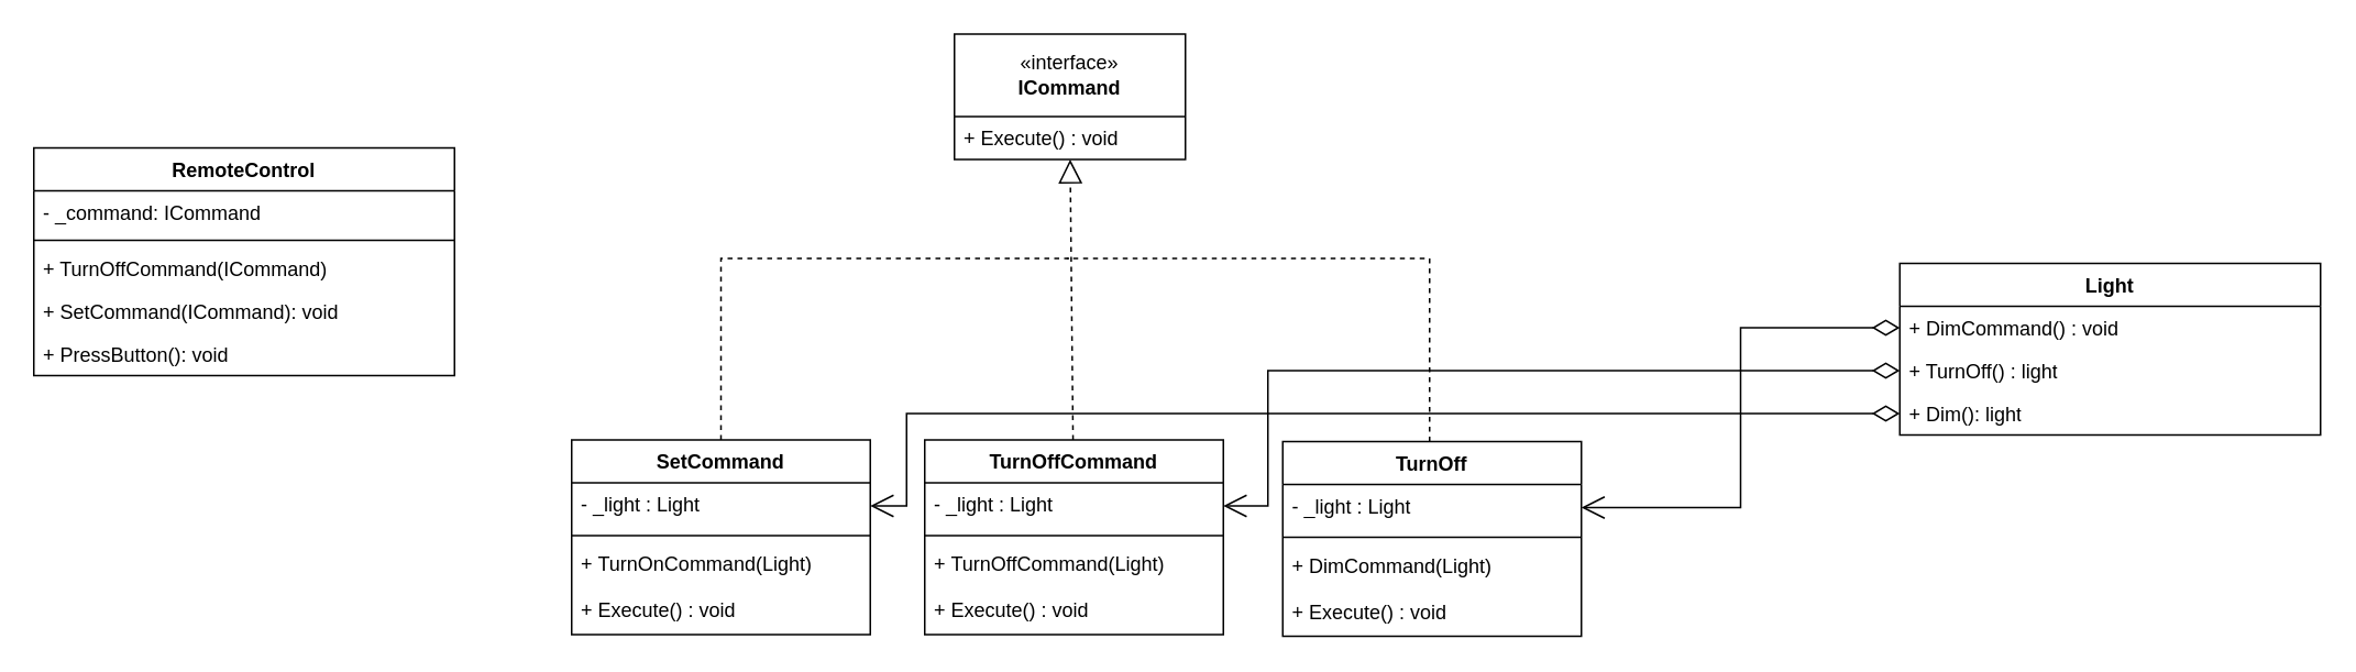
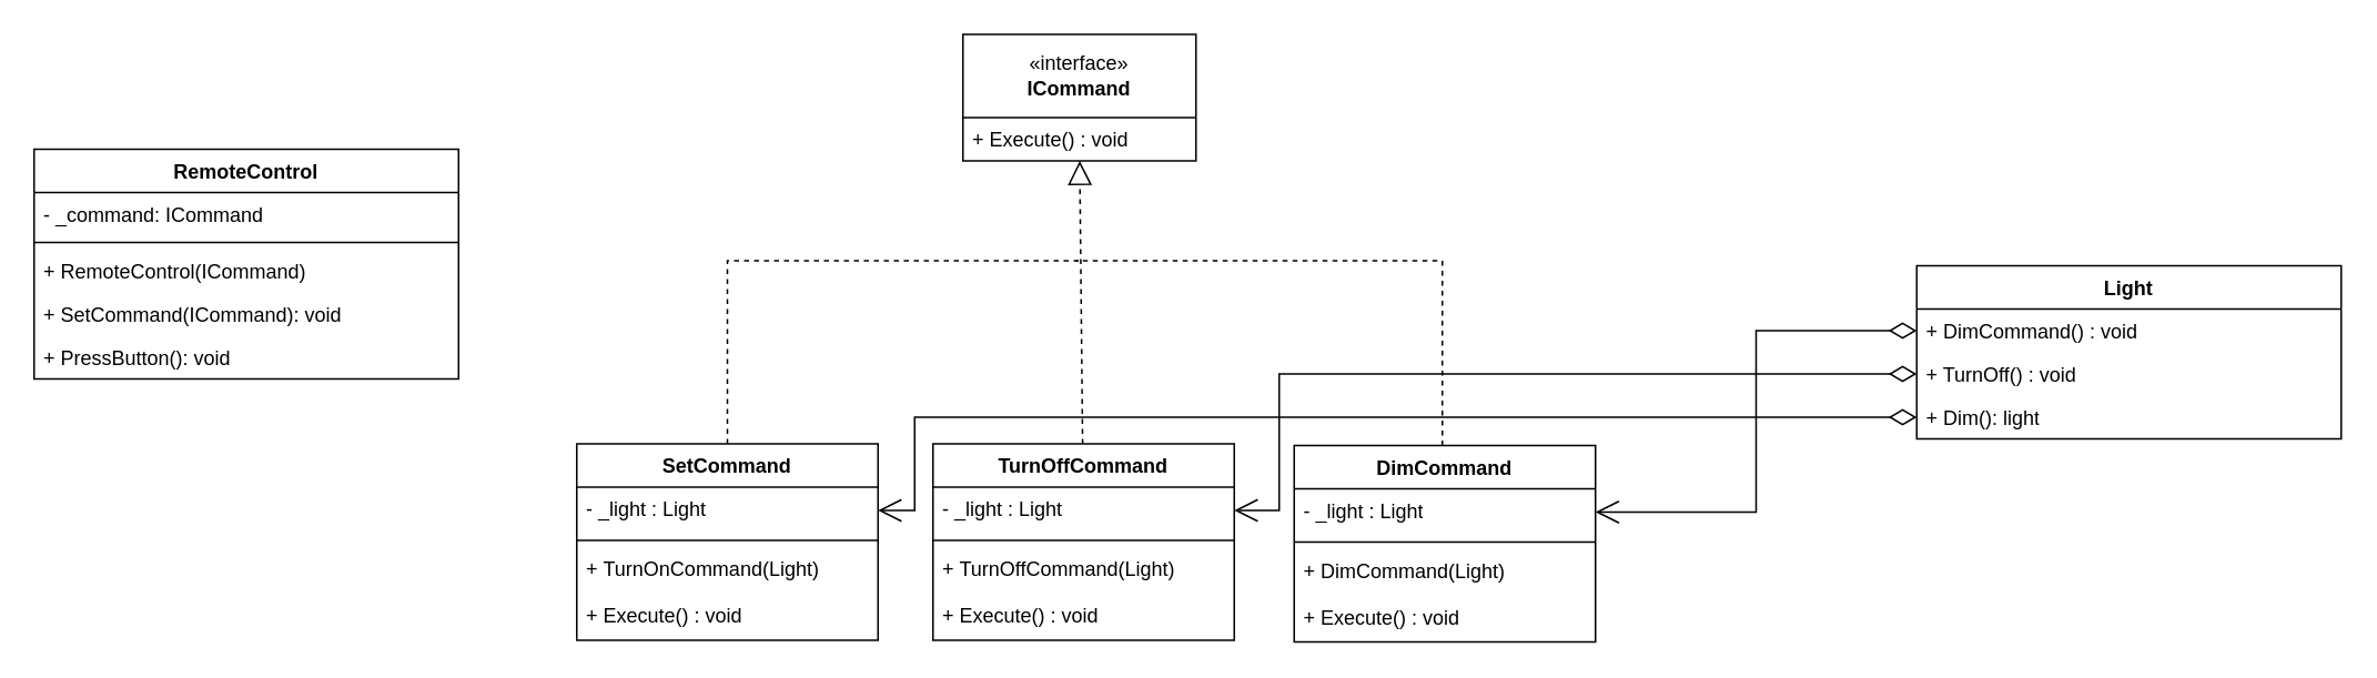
  <mxCell id="0" />
  <mxCell id="1" parent="0" />
  <mxCell id="2" value="«interface»&lt;br&gt;&lt;b&gt;ICommand&lt;/b&gt;" style="swimlane;fontStyle=0;childLayout=stackLayout;horizontal=1;startSize=50;fillColor=none;horizontalStack=0;resizeParent=1;resizeParentMax=0;resizeLast=0;collapsible=1;marginBottom=0;whiteSpace=wrap;html=1;" parent="1" vertex="1"><mxGeometry x="578" y="20" width="140" height="76" as="geometry" /></mxCell>
  <mxCell id="3" value="+ Execute() : void" style="text;strokeColor=none;fillColor=none;align=left;verticalAlign=top;spacingLeft=4;spacingRight=4;overflow=hidden;rotatable=0;points=[[0,0.5],[1,0.5]];portConstraint=eastwest;whiteSpace=wrap;html=1;" parent="2" vertex="1"><mxGeometry y="50" width="140" height="26" as="geometry" /></mxCell>
  <mxCell id="4" value="SetCommand" style="swimlane;fontStyle=1;align=center;verticalAlign=top;childLayout=stackLayout;horizontal=1;startSize=26;horizontalStack=0;resizeParent=1;resizeParentMax=0;resizeLast=0;collapsible=1;marginBottom=0;whiteSpace=wrap;html=1;" vertex="1" parent="1"><mxGeometry x="346" y="266" width="181" height="118" as="geometry" /></mxCell>
  <mxCell id="5" value="-&amp;nbsp;_light : Light" style="text;strokeColor=none;fillColor=none;align=left;verticalAlign=top;spacingLeft=4;spacingRight=4;overflow=hidden;rotatable=0;points=[[0,0.5],[1,0.5]];portConstraint=eastwest;whiteSpace=wrap;html=1;" vertex="1" parent="4"><mxGeometry y="26" width="181" height="28" as="geometry" /></mxCell>
  <mxCell id="6" value="" style="line;strokeWidth=1;fillColor=none;align=left;verticalAlign=middle;spacingTop=-1;spacingLeft=3;spacingRight=3;rotatable=0;labelPosition=right;points=[];portConstraint=eastwest;strokeColor=inherit;" vertex="1" parent="4"><mxGeometry y="54" width="181" height="8" as="geometry" /></mxCell>
  <mxCell id="7" value="+&amp;nbsp;TurnOnCommand(Light)" style="text;strokeColor=none;fillColor=none;align=left;verticalAlign=top;spacingLeft=4;spacingRight=4;overflow=hidden;rotatable=0;points=[[0,0.5],[1,0.5]];portConstraint=eastwest;whiteSpace=wrap;html=1;" vertex="1" parent="4"><mxGeometry y="62" width="181" height="28" as="geometry" /></mxCell>
  <mxCell id="8" value="+&amp;nbsp;Execute() : void" style="text;strokeColor=none;fillColor=none;align=left;verticalAlign=top;spacingLeft=4;spacingRight=4;overflow=hidden;rotatable=0;points=[[0,0.5],[1,0.5]];portConstraint=eastwest;whiteSpace=wrap;html=1;" vertex="1" parent="4"><mxGeometry y="90" width="181" height="28" as="geometry" /></mxCell>
  <mxCell id="9" value="TurnOffCommand" style="swimlane;fontStyle=1;align=center;verticalAlign=top;childLayout=stackLayout;horizontal=1;startSize=26;horizontalStack=0;resizeParent=1;resizeParentMax=0;resizeLast=0;collapsible=1;marginBottom=0;whiteSpace=wrap;html=1;" vertex="1" parent="1"><mxGeometry x="560" y="266" width="181" height="118" as="geometry" /></mxCell>
  <mxCell id="10" value="-&amp;nbsp;_light : Light" style="text;strokeColor=none;fillColor=none;align=left;verticalAlign=top;spacingLeft=4;spacingRight=4;overflow=hidden;rotatable=0;points=[[0,0.5],[1,0.5]];portConstraint=eastwest;whiteSpace=wrap;html=1;" vertex="1" parent="9"><mxGeometry y="26" width="181" height="28" as="geometry" /></mxCell>
  <mxCell id="11" value="" style="line;strokeWidth=1;fillColor=none;align=left;verticalAlign=middle;spacingTop=-1;spacingLeft=3;spacingRight=3;rotatable=0;labelPosition=right;points=[];portConstraint=eastwest;strokeColor=inherit;" vertex="1" parent="9"><mxGeometry y="54" width="181" height="8" as="geometry" /></mxCell>
  <mxCell id="12" value="+&amp;nbsp;TurnOffCommand(Light)" style="text;strokeColor=none;fillColor=none;align=left;verticalAlign=top;spacingLeft=4;spacingRight=4;overflow=hidden;rotatable=0;points=[[0,0.5],[1,0.5]];portConstraint=eastwest;whiteSpace=wrap;html=1;" vertex="1" parent="9"><mxGeometry y="62" width="181" height="28" as="geometry" /></mxCell>
  <mxCell id="13" value="+&amp;nbsp;Execute() : void" style="text;strokeColor=none;fillColor=none;align=left;verticalAlign=top;spacingLeft=4;spacingRight=4;overflow=hidden;rotatable=0;points=[[0,0.5],[1,0.5]];portConstraint=eastwest;whiteSpace=wrap;html=1;" vertex="1" parent="9"><mxGeometry y="90" width="181" height="28" as="geometry" /></mxCell>
- <mxCell id="14" value="TurnOff" style="swimlane;fontStyle=1;align=center;verticalAlign=top;childLayout=stackLayout;horizontal=1;startSize=26;horizontalStack=0;resizeParent=1;resizeParentMax=0;resizeLast=0;collapsible=1;marginBottom=0;whiteSpace=wrap;html=1;" vertex="1" parent="1"><mxGeometry x="777" y="267" width="181" height="118" as="geometry" /></mxCell>
+ <mxCell id="14" value="DimCommand" style="swimlane;fontStyle=1;align=center;verticalAlign=top;childLayout=stackLayout;horizontal=1;startSize=26;horizontalStack=0;resizeParent=1;resizeParentMax=0;resizeLast=0;collapsible=1;marginBottom=0;whiteSpace=wrap;html=1;" vertex="1" parent="1"><mxGeometry x="777" y="267" width="181" height="118" as="geometry" /></mxCell>
  <mxCell id="15" value="-&amp;nbsp;_light : Light" style="text;strokeColor=none;fillColor=none;align=left;verticalAlign=top;spacingLeft=4;spacingRight=4;overflow=hidden;rotatable=0;points=[[0,0.5],[1,0.5]];portConstraint=eastwest;whiteSpace=wrap;html=1;" vertex="1" parent="14"><mxGeometry y="26" width="181" height="28" as="geometry" /></mxCell>
  <mxCell id="16" value="" style="line;strokeWidth=1;fillColor=none;align=left;verticalAlign=middle;spacingTop=-1;spacingLeft=3;spacingRight=3;rotatable=0;labelPosition=right;points=[];portConstraint=eastwest;strokeColor=inherit;" vertex="1" parent="14"><mxGeometry y="54" width="181" height="8" as="geometry" /></mxCell>
  <mxCell id="17" value="+&amp;nbsp;DimCommand(Light)" style="text;strokeColor=none;fillColor=none;align=left;verticalAlign=top;spacingLeft=4;spacingRight=4;overflow=hidden;rotatable=0;points=[[0,0.5],[1,0.5]];portConstraint=eastwest;whiteSpace=wrap;html=1;" vertex="1" parent="14"><mxGeometry y="62" width="181" height="28" as="geometry" /></mxCell>
  <mxCell id="18" value="+&amp;nbsp;Execute() : void" style="text;strokeColor=none;fillColor=none;align=left;verticalAlign=top;spacingLeft=4;spacingRight=4;overflow=hidden;rotatable=0;points=[[0,0.5],[1,0.5]];portConstraint=eastwest;whiteSpace=wrap;html=1;" vertex="1" parent="14"><mxGeometry y="90" width="181" height="28" as="geometry" /></mxCell>
  <mxCell id="19" value="" style="endArrow=block;dashed=1;endFill=0;endSize=12;html=1;rounded=0;" edge="1" parent="1" source="9" target="3"><mxGeometry width="160" relative="1" as="geometry"><mxPoint x="649" y="212" as="sourcePoint" /><mxPoint x="648" y="102" as="targetPoint" /></mxGeometry></mxCell>
  <mxCell id="20" style="edgeStyle=orthogonalEdgeStyle;rounded=0;orthogonalLoop=1;jettySize=auto;html=1;dashed=1;strokeColor=default;curved=0;endArrow=none;endFill=0;" edge="1" parent="1" source="4"><mxGeometry relative="1" as="geometry"><mxPoint x="648" y="156" as="targetPoint" /><Array as="points"><mxPoint x="436" y="156" /></Array><mxPoint x="436" y="212" as="sourcePoint" /></mxGeometry></mxCell>
  <mxCell id="21" style="edgeStyle=orthogonalEdgeStyle;rounded=0;orthogonalLoop=1;jettySize=auto;html=1;dashed=1;strokeColor=default;curved=0;endArrow=none;endFill=0;" edge="1" parent="1" source="14"><mxGeometry relative="1" as="geometry"><mxPoint x="867" y="212" as="sourcePoint" /><mxPoint x="646" y="156" as="targetPoint" /><Array as="points"><mxPoint x="866" y="156" /></Array></mxGeometry></mxCell>
  <mxCell id="22" value="RemoteControl" style="swimlane;fontStyle=1;align=center;verticalAlign=top;childLayout=stackLayout;horizontal=1;startSize=26;horizontalStack=0;resizeParent=1;resizeParentMax=0;resizeLast=0;collapsible=1;marginBottom=0;whiteSpace=wrap;html=1;" vertex="1" parent="1"><mxGeometry x="20" y="89" width="255" height="138" as="geometry" /></mxCell>
  <mxCell id="23" value="- _command: ICommand" style="text;strokeColor=none;fillColor=none;align=left;verticalAlign=top;spacingLeft=4;spacingRight=4;overflow=hidden;rotatable=0;points=[[0,0.5],[1,0.5]];portConstraint=eastwest;whiteSpace=wrap;html=1;" vertex="1" parent="22"><mxGeometry y="26" width="255" height="26" as="geometry" /></mxCell>
  <mxCell id="24" value="" style="line;strokeWidth=1;fillColor=none;align=left;verticalAlign=middle;spacingTop=-1;spacingLeft=3;spacingRight=3;rotatable=0;labelPosition=right;points=[];portConstraint=eastwest;strokeColor=inherit;" vertex="1" parent="22"><mxGeometry y="52" width="255" height="8" as="geometry" /></mxCell>
- <mxCell id="25" value="+ TurnOffCommand(ICommand)" style="text;strokeColor=none;fillColor=none;align=left;verticalAlign=top;spacingLeft=4;spacingRight=4;overflow=hidden;rotatable=0;points=[[0,0.5],[1,0.5]];portConstraint=eastwest;whiteSpace=wrap;html=1;" vertex="1" parent="22"><mxGeometry y="60" width="255" height="26" as="geometry" /></mxCell>
+ <mxCell id="25" value="+ RemoteControl(ICommand)" style="text;strokeColor=none;fillColor=none;align=left;verticalAlign=top;spacingLeft=4;spacingRight=4;overflow=hidden;rotatable=0;points=[[0,0.5],[1,0.5]];portConstraint=eastwest;whiteSpace=wrap;html=1;" vertex="1" parent="22"><mxGeometry y="60" width="255" height="26" as="geometry" /></mxCell>
  <mxCell id="26" value="+ SetCommand(ICommand): void" style="text;strokeColor=none;fillColor=none;align=left;verticalAlign=top;spacingLeft=4;spacingRight=4;overflow=hidden;rotatable=0;points=[[0,0.5],[1,0.5]];portConstraint=eastwest;whiteSpace=wrap;html=1;" vertex="1" parent="22"><mxGeometry y="86" width="255" height="26" as="geometry" /></mxCell>
  <mxCell id="27" value="+ PressButton(): void" style="text;strokeColor=none;fillColor=none;align=left;verticalAlign=top;spacingLeft=4;spacingRight=4;overflow=hidden;rotatable=0;points=[[0,0.5],[1,0.5]];portConstraint=eastwest;whiteSpace=wrap;html=1;" vertex="1" parent="22"><mxGeometry y="112" width="255" height="26" as="geometry" /></mxCell>
  <mxCell id="28" value="Light" style="swimlane;fontStyle=1;align=center;verticalAlign=top;childLayout=stackLayout;horizontal=1;startSize=26;horizontalStack=0;resizeParent=1;resizeParentMax=0;resizeLast=0;collapsible=1;marginBottom=0;whiteSpace=wrap;html=1;" vertex="1" parent="1"><mxGeometry x="1151" y="159" width="255" height="104" as="geometry" /></mxCell>
  <mxCell id="29" value="+ DimCommand() : void" style="text;strokeColor=none;fillColor=none;align=left;verticalAlign=top;spacingLeft=4;spacingRight=4;overflow=hidden;rotatable=0;points=[[0,0.5],[1,0.5]];portConstraint=eastwest;whiteSpace=wrap;html=1;" vertex="1" parent="28"><mxGeometry y="26" width="255" height="26" as="geometry" /></mxCell>
- <mxCell id="30" value="+ TurnOff() : light" style="text;strokeColor=none;fillColor=none;align=left;verticalAlign=top;spacingLeft=4;spacingRight=4;overflow=hidden;rotatable=0;points=[[0,0.5],[1,0.5]];portConstraint=eastwest;whiteSpace=wrap;html=1;" vertex="1" parent="28"><mxGeometry y="52" width="255" height="26" as="geometry" /></mxCell>
+ <mxCell id="30" value="+ TurnOff() : void" style="text;strokeColor=none;fillColor=none;align=left;verticalAlign=top;spacingLeft=4;spacingRight=4;overflow=hidden;rotatable=0;points=[[0,0.5],[1,0.5]];portConstraint=eastwest;whiteSpace=wrap;html=1;" vertex="1" parent="28"><mxGeometry y="52" width="255" height="26" as="geometry" /></mxCell>
  <mxCell id="31" value="+ Dim(): light" style="text;strokeColor=none;fillColor=none;align=left;verticalAlign=top;spacingLeft=4;spacingRight=4;overflow=hidden;rotatable=0;points=[[0,0.5],[1,0.5]];portConstraint=eastwest;whiteSpace=wrap;html=1;" vertex="1" parent="28"><mxGeometry y="78" width="255" height="26" as="geometry" /></mxCell>
  <mxCell id="32" value="" style="endArrow=open;html=1;endSize=12;startArrow=diamondThin;startSize=14;startFill=0;edgeStyle=orthogonalEdgeStyle;align=left;verticalAlign=bottom;rounded=0;exitX=0;exitY=0.5;exitDx=0;exitDy=0;entryX=1;entryY=0.5;entryDx=0;entryDy=0;" edge="1" parent="1" source="29" target="15"><mxGeometry x="-0.923" y="20" relative="1" as="geometry"><mxPoint x="322" y="127" as="sourcePoint" /><mxPoint x="588" y="68" as="targetPoint" /><mxPoint as="offset" /></mxGeometry></mxCell>
  <mxCell id="33" value="" style="endArrow=open;html=1;endSize=12;startArrow=diamondThin;startSize=14;startFill=0;edgeStyle=orthogonalEdgeStyle;align=left;verticalAlign=bottom;rounded=0;exitX=0;exitY=0.5;exitDx=0;exitDy=0;entryX=1;entryY=0.5;entryDx=0;entryDy=0;" edge="1" parent="1" source="30" target="10"><mxGeometry x="-0.923" y="20" relative="1" as="geometry"><mxPoint x="1161" y="208" as="sourcePoint" /><mxPoint x="967" y="268" as="targetPoint" /><mxPoint as="offset" /><Array as="points"><mxPoint x="768" y="224" /><mxPoint x="768" y="306" /></Array></mxGeometry></mxCell>
  <mxCell id="34" value="" style="endArrow=open;html=1;endSize=12;startArrow=diamondThin;startSize=14;startFill=0;edgeStyle=orthogonalEdgeStyle;align=left;verticalAlign=bottom;rounded=0;exitX=0;exitY=0.5;exitDx=0;exitDy=0;entryX=1;entryY=0.5;entryDx=0;entryDy=0;" edge="1" parent="1" source="31" target="5"><mxGeometry x="-0.923" y="20" relative="1" as="geometry"><mxPoint x="1161" y="234" as="sourcePoint" /><mxPoint x="751" y="316" as="targetPoint" /><mxPoint as="offset" /><Array as="points"><mxPoint x="549" y="250" /><mxPoint x="549" y="306" /></Array></mxGeometry></mxCell>
